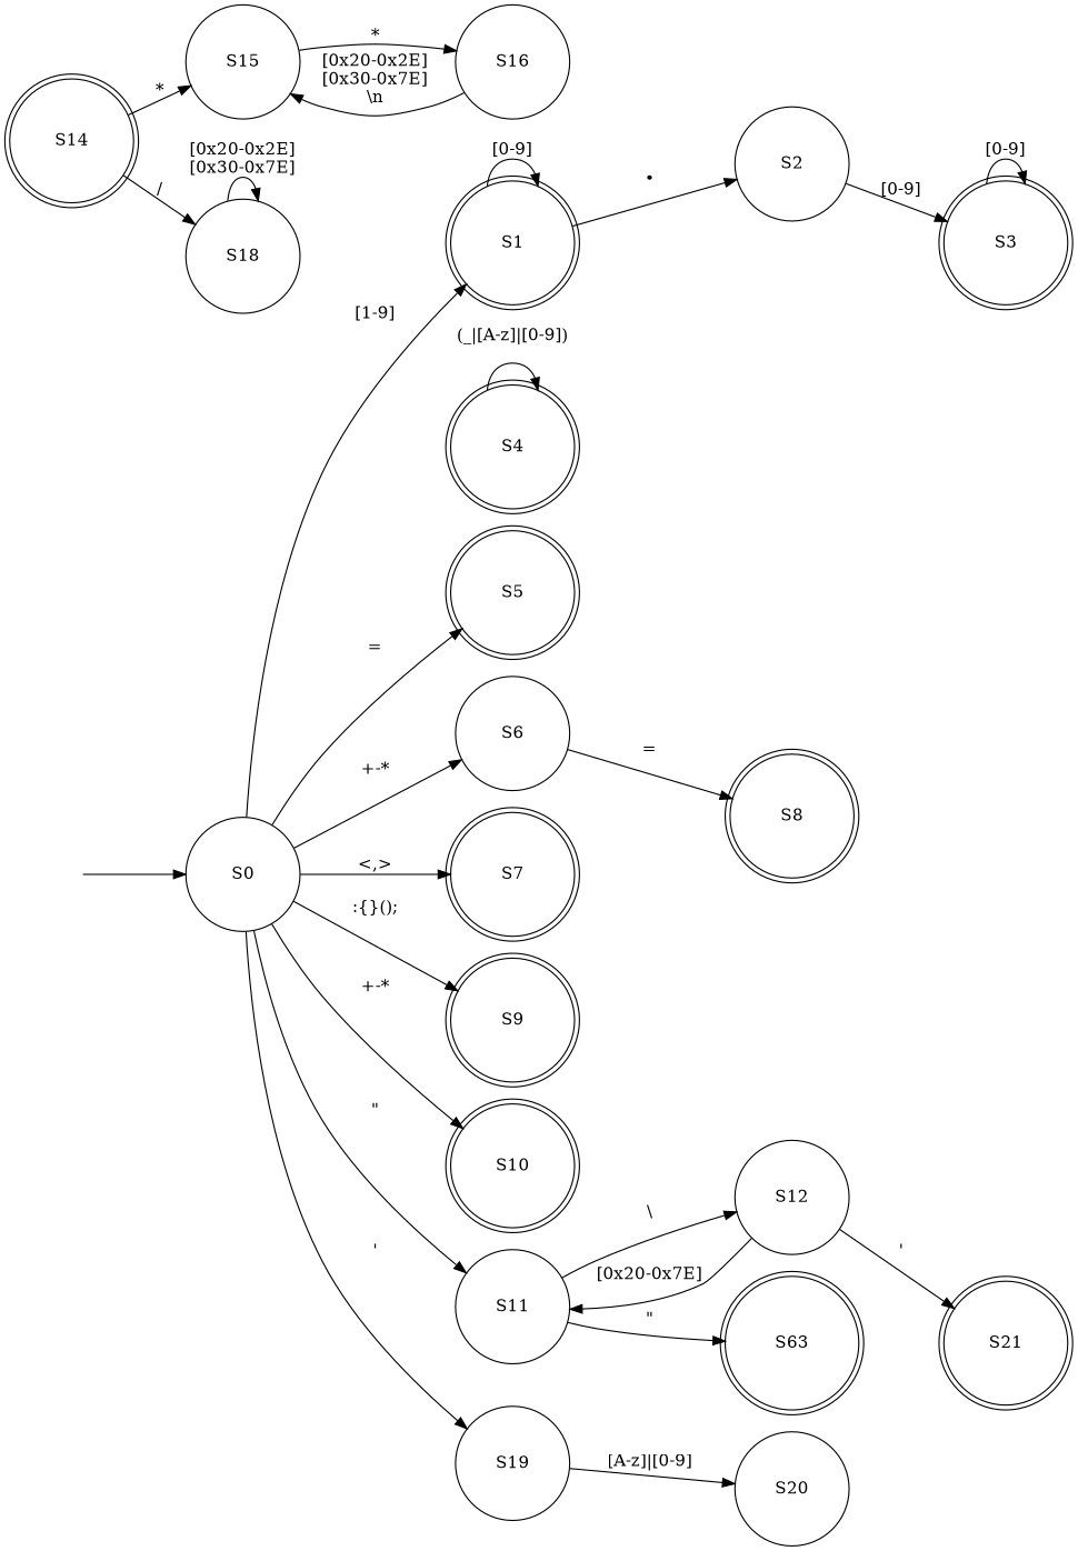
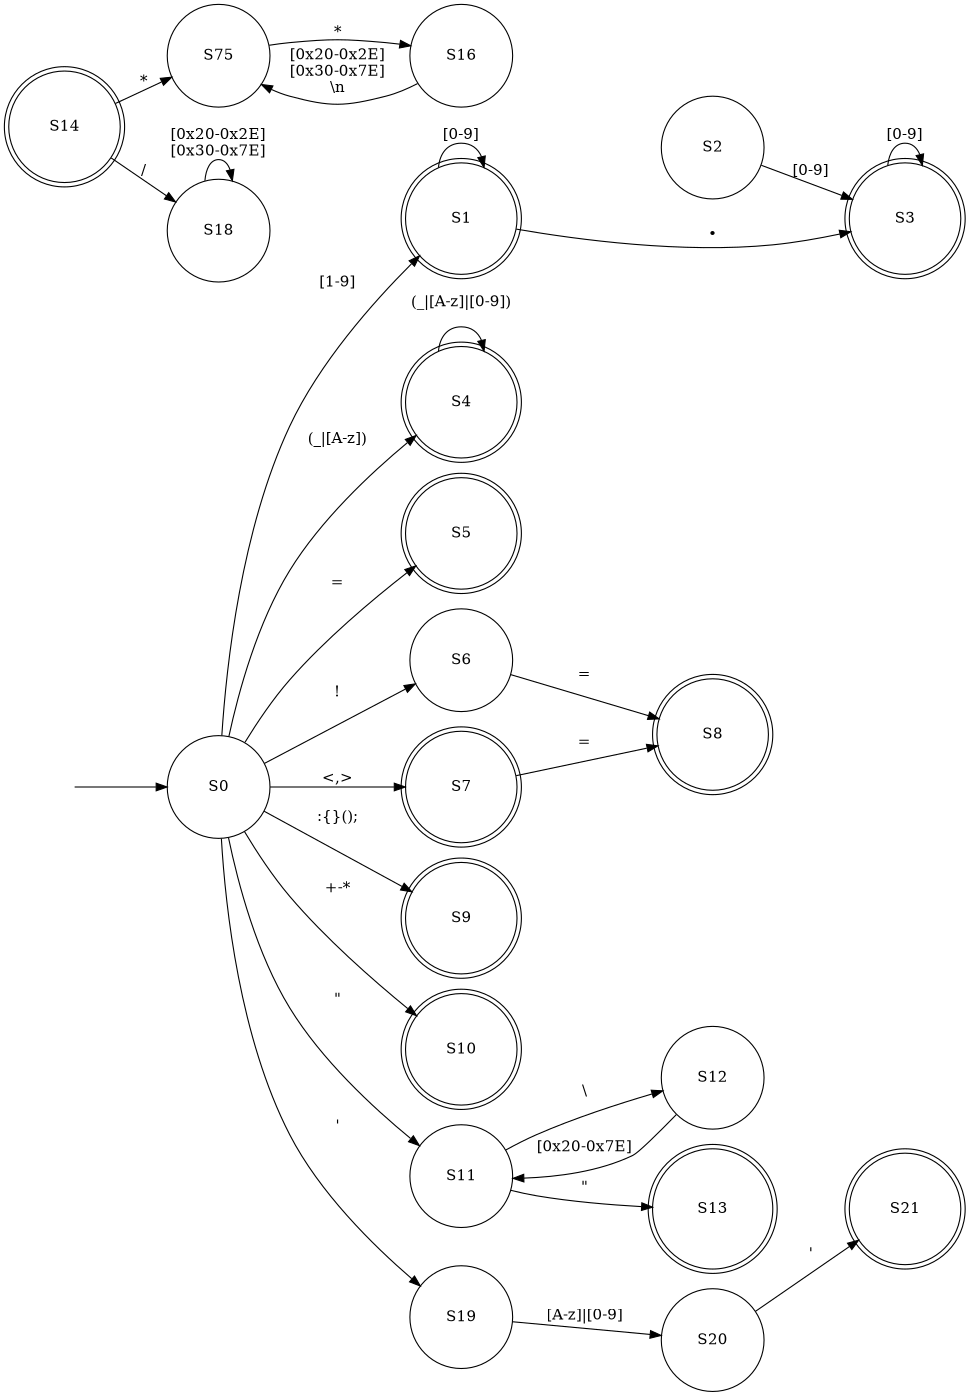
  digraph {
    rankdir=LR
    node [fixedsize=true fontsize=14 margin=2 shape=doublecircle]
    n1 [label=S0 shape=circle width=1.3]
    n2 [label=S1 width=1.3]
    n3 [label=S4 width=1.3]
    n4 [label=S5 width=1.3]
    n5 [label=S6 shape=circle width=1.3]
    n6 [label=S7 width=1.3]
    n7 [label=S9 width=1.3]
    n8 [label=S10 width=1.3]
    n9 [label=S11 shape=circle width=1.3]
    n10 [label=S19 shape=circle width=1.3]
    n11 [label=S2 shape=circle width=1.3]
    n12 [label=S8 width=1.3]
    n13 [label=S12 shape=circle width=1.3]
-   n14 [label=S63 width=1.3]
+   n14 [label=S13 width=1.3]
    n15 [label=S14 width=1.3]
-   n16 [label=S15 shape=circle width=1.3]
+   n16 [label=S75 shape=circle width=1.3]
    n17 [label=S18 shape=circle width=1.3]
    n18 [label=S20 shape=circle width=1.3]
    n19 [label=S3 width=1.3]
    n20 [label=S16 shape=circle width=1.3]
    n21 [label=S21 width=1.3]
    n22 [label=S21 shape=point style=invis width=0.25]
    n1 -> n2 [label="[1-9]"]
+   n1 -> n3 [label="(_|[A-z])\n "]
    n1 -> n4 [label="="]
-   n1 -> n5 [label="+-*"]
+   n1 -> n5 [label="!"]
    n1 -> n6 [label="<,>"]
    n1 -> n7 [label=":{}();"]
    n1 -> n8 [label="+-*"]
    n1 -> n9 [label="\""]
    n1 -> n10 [label="'"]
    n2 -> n2 [label="[0-9]"]
-   n2 -> n11 [fontsize=30 label="."]
+   n2 -> n19 [fontsize=30 label="."]
    n3 -> n3 [label="(_|[A-z]|[0-9])\n "]
    n5 -> n12 [label="="]
+   n6 -> n12 [label="="]
    n9 -> n13 [label="\\"]
    n9 -> n14 [label="\""]
    n10 -> n18 [label="[A-z]|[0-9]"]
    n11 -> n19 [label="[0-9]"]
    n13 -> n9 [label="[0x20-0x7E]"]
    n15 -> n16 [label="*"]
    n15 -> n17 [label="/"]
    n16 -> n20 [label="*"]
    n17 -> n17 [label="[0x20-0x2E]\n[0x30-0x7E]"]
-   n13 -> n21 [label="'"]
+   n18 -> n21 [label="'"]
    n19 -> n19 [label="[0-9]"]
    n20 -> n16 [label="[0x20-0x2E]\n[0x30-0x7E]\n\\n"]
    n22 -> n1
  }
